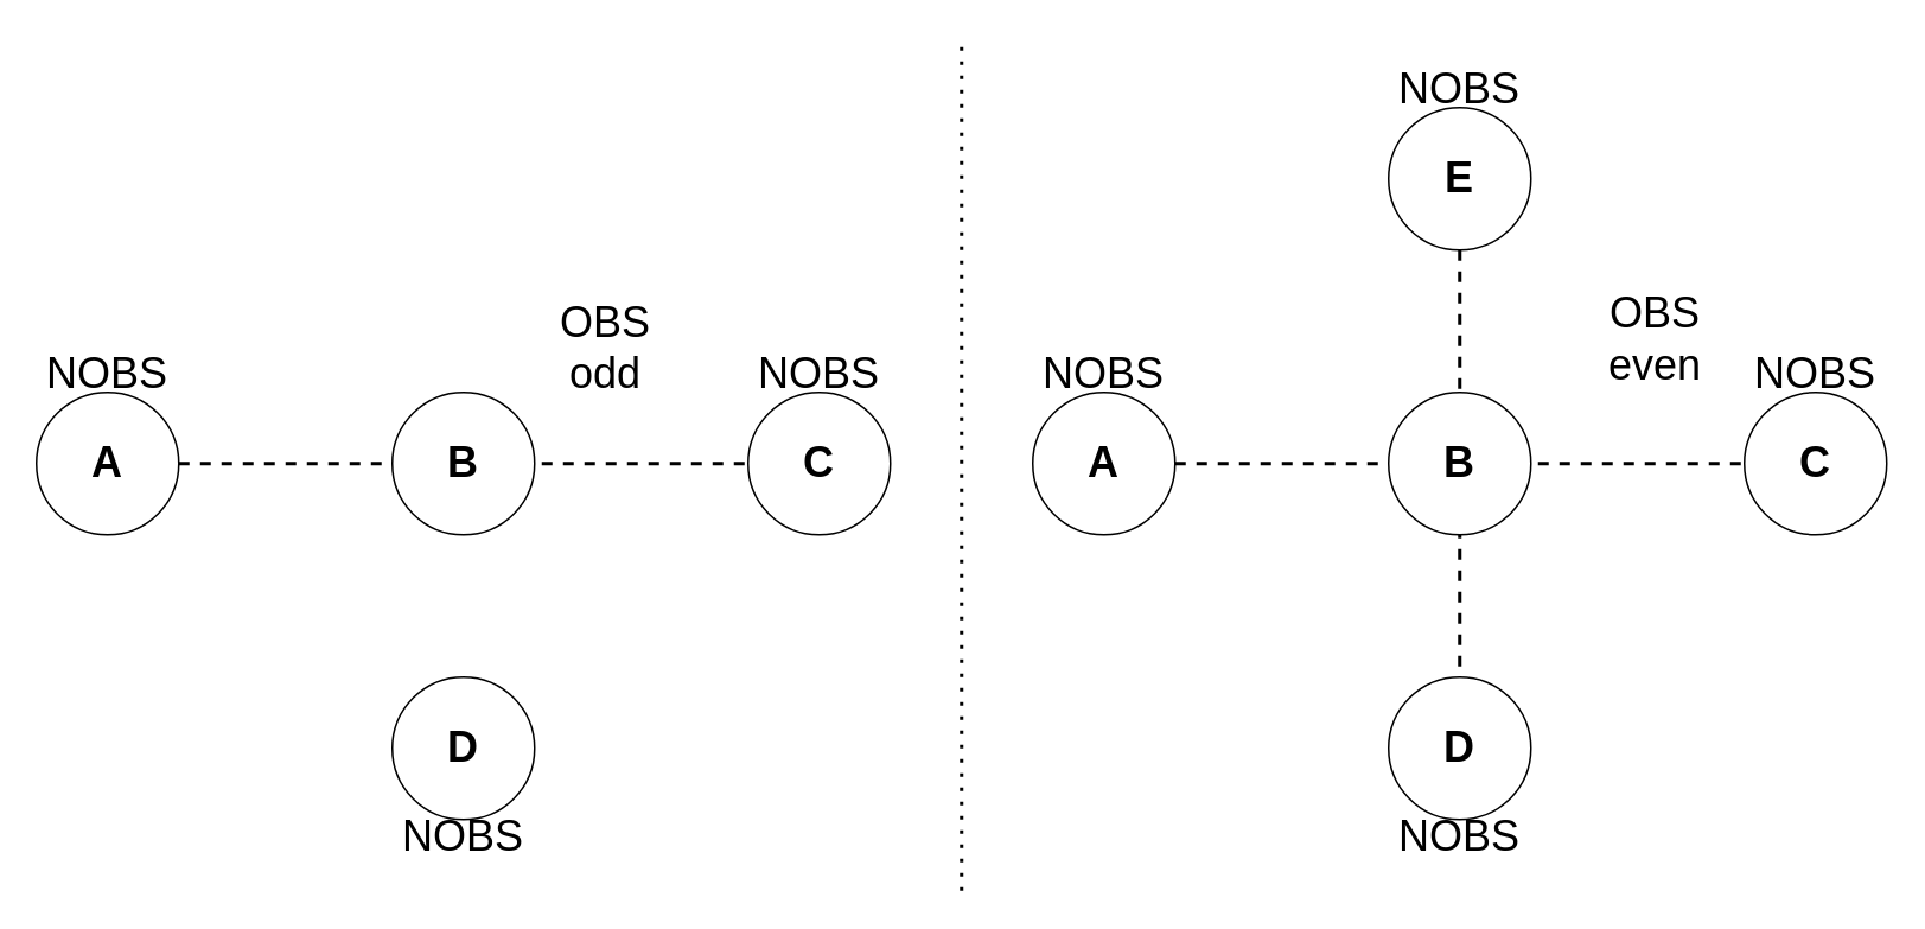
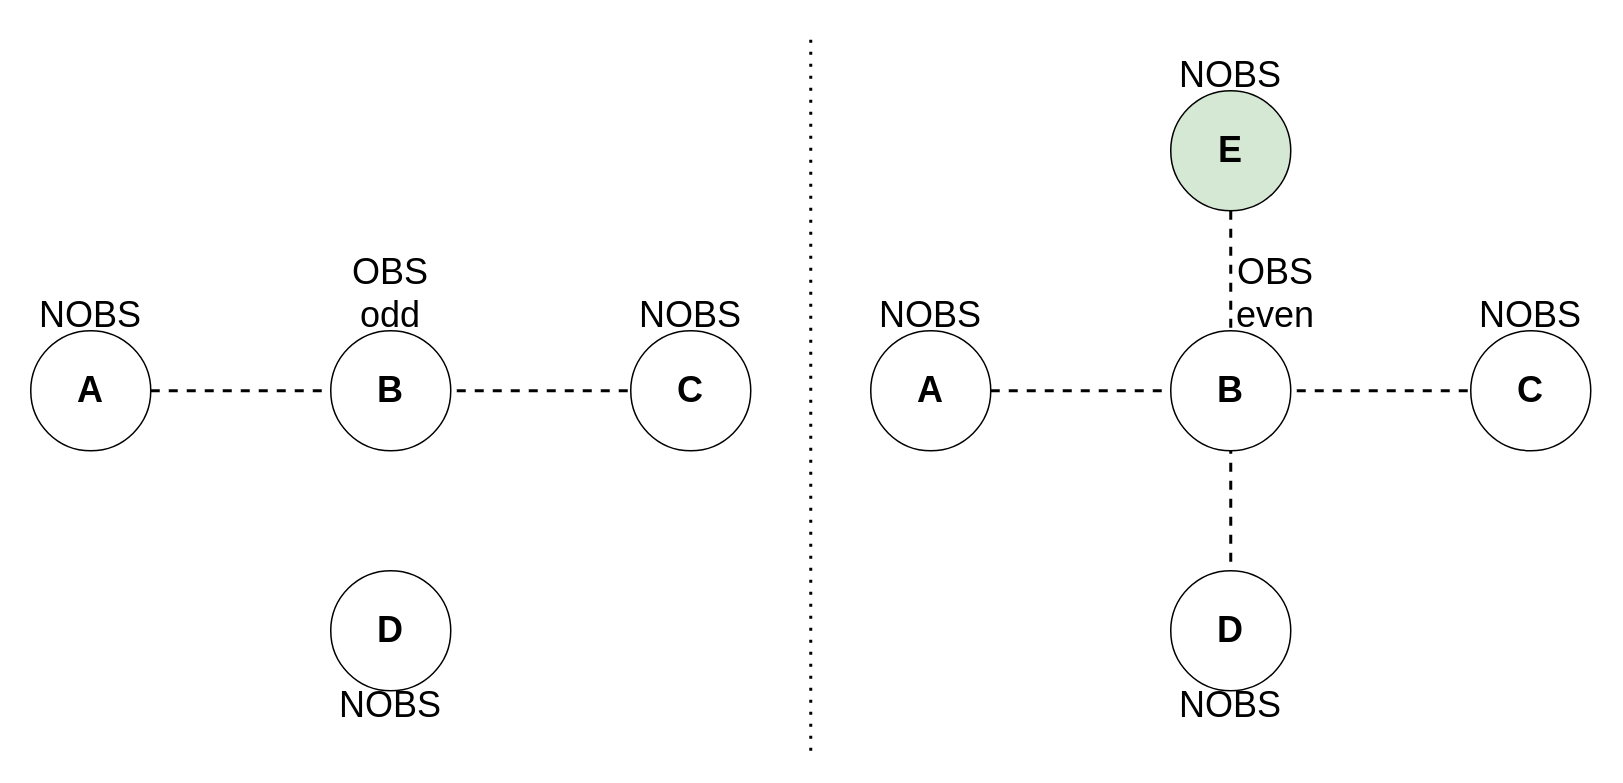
  <mxCell id="0" />
  <mxCell id="1" parent="0" />
  <mxCell id="2" style="edgeStyle=orthogonalEdgeStyle;rounded=0;orthogonalLoop=1;jettySize=auto;html=1;exitX=1;exitY=0.5;exitDx=0;exitDy=0;entryX=0;entryY=0.5;entryDx=0;entryDy=0;fontSize=24;dashed=1;endArrow=none;endFill=0;strokeWidth=2;" edge="1" parent="1" source="3" target="4"><mxGeometry relative="1" as="geometry" /></mxCell>
  <mxCell id="3" value="A" style="ellipse;whiteSpace=wrap;html=1;aspect=fixed;fontStyle=1;fontSize=24;" vertex="1" parent="1"><mxGeometry x="20" y="220" width="80" height="80" as="geometry" /></mxCell>
  <mxCell id="4" value="C" style="ellipse;whiteSpace=wrap;html=1;aspect=fixed;fontStyle=1;fontSize=24;" vertex="1" parent="1"><mxGeometry x="420" y="220" width="80" height="80" as="geometry" /></mxCell>
  <mxCell id="5" value="D" style="ellipse;whiteSpace=wrap;html=1;aspect=fixed;fontStyle=1;fontSize=24;" vertex="1" parent="1"><mxGeometry x="220" y="380" width="80" height="80" as="geometry" /></mxCell>
  <mxCell id="6" value="B" style="ellipse;whiteSpace=wrap;html=1;aspect=fixed;fontStyle=1;fontSize=24;" vertex="1" parent="1"><mxGeometry x="220" y="220" width="80" height="80" as="geometry" /></mxCell>
  <mxCell id="7" value="NOBS" style="text;html=1;strokeColor=none;fillColor=none;align=center;verticalAlign=middle;whiteSpace=wrap;rounded=0;fontSize=24;" vertex="1" parent="1"><mxGeometry x="40" y="200" width="40" height="20" as="geometry" /></mxCell>
  <mxCell id="8" value="NOBS" style="text;html=1;strokeColor=none;fillColor=none;align=center;verticalAlign=middle;whiteSpace=wrap;rounded=0;fontSize=24;" vertex="1" parent="1"><mxGeometry x="440" y="200" width="40" height="20" as="geometry" /></mxCell>
  <mxCell id="9" value="NOBS" style="text;html=1;strokeColor=none;fillColor=none;align=center;verticalAlign=middle;whiteSpace=wrap;rounded=0;fontSize=24;" vertex="1" parent="1"><mxGeometry x="240" y="460" width="40" height="20" as="geometry" /></mxCell>
- <mxCell id="10" value="OBS&lt;br&gt;odd" style="text;html=1;strokeColor=none;fillColor=none;align=center;verticalAlign=middle;whiteSpace=wrap;rounded=0;fontSize=24;" vertex="1" parent="1"><mxGeometry x="320" y="170" width="40" height="50" as="geometry" /></mxCell>
+ <mxCell id="10" value="OBS&lt;br&gt;odd" style="text;html=1;strokeColor=none;fillColor=none;align=center;verticalAlign=middle;whiteSpace=wrap;rounded=0;fontSize=24;" vertex="1" parent="1"><mxGeometry x="240" y="170" width="40" height="50" as="geometry" /></mxCell>
  <mxCell id="11" style="edgeStyle=orthogonalEdgeStyle;rounded=0;orthogonalLoop=1;jettySize=auto;html=1;exitX=1;exitY=0.5;exitDx=0;exitDy=0;entryX=0;entryY=0.5;entryDx=0;entryDy=0;fontSize=24;dashed=1;endArrow=none;endFill=0;strokeWidth=2;" edge="1" parent="1" source="12" target="13"><mxGeometry relative="1" as="geometry" /></mxCell>
  <mxCell id="12" value="A" style="ellipse;whiteSpace=wrap;html=1;aspect=fixed;fontStyle=1;fontSize=24;" vertex="1" parent="1"><mxGeometry x="580" y="220" width="80" height="80" as="geometry" /></mxCell>
  <mxCell id="13" value="C" style="ellipse;whiteSpace=wrap;html=1;aspect=fixed;fontStyle=1;fontSize=24;" vertex="1" parent="1"><mxGeometry x="980" y="220" width="80" height="80" as="geometry" /></mxCell>
  <mxCell id="14" value="D" style="ellipse;whiteSpace=wrap;html=1;aspect=fixed;fontStyle=1;fontSize=24;" vertex="1" parent="1"><mxGeometry x="780" y="380" width="80" height="80" as="geometry" /></mxCell>
  <mxCell id="15" value="NOBS" style="text;html=1;strokeColor=none;fillColor=none;align=center;verticalAlign=middle;whiteSpace=wrap;rounded=0;fontSize=24;" vertex="1" parent="1"><mxGeometry x="600" y="200" width="40" height="20" as="geometry" /></mxCell>
  <mxCell id="16" value="NOBS" style="text;html=1;strokeColor=none;fillColor=none;align=center;verticalAlign=middle;whiteSpace=wrap;rounded=0;fontSize=24;" vertex="1" parent="1"><mxGeometry x="1000" y="200" width="40" height="20" as="geometry" /></mxCell>
  <mxCell id="17" value="NOBS" style="text;html=1;strokeColor=none;fillColor=none;align=center;verticalAlign=middle;whiteSpace=wrap;rounded=0;fontSize=24;" vertex="1" parent="1"><mxGeometry x="800" y="460" width="40" height="20" as="geometry" /></mxCell>
  <mxCell id="18" style="edgeStyle=orthogonalEdgeStyle;rounded=0;orthogonalLoop=1;jettySize=auto;html=1;exitX=0.5;exitY=1;exitDx=0;exitDy=0;entryX=0.5;entryY=0;entryDx=0;entryDy=0;dashed=1;endArrow=none;endFill=0;strokeWidth=2;fontSize=24;" edge="1" parent="1" source="19" target="14"><mxGeometry relative="1" as="geometry" /></mxCell>
- <mxCell id="19" value="E" style="ellipse;whiteSpace=wrap;html=1;aspect=fixed;fontStyle=1;fontSize=24;" vertex="1" parent="1"><mxGeometry x="780" width="80" height="80" as="geometry" y="60" /></mxCell>
+ <mxCell id="19" value="E" style="ellipse;whiteSpace=wrap;html=1;aspect=fixed;fontStyle=1;fontSize=24;fillColor=#d5e8d4;" vertex="1" parent="1"><mxGeometry x="780" width="80" height="80" as="geometry" y="60" /></mxCell>
  <mxCell id="20" value="NOBS" style="text;html=1;strokeColor=none;fillColor=none;align=center;verticalAlign=middle;whiteSpace=wrap;rounded=0;fontSize=24;" vertex="1" parent="1"><mxGeometry x="800" y="40" width="40" height="20" as="geometry" /></mxCell>
  <mxCell id="21" value="B" style="ellipse;whiteSpace=wrap;html=1;aspect=fixed;fontStyle=1;fontSize=24;" vertex="1" parent="1"><mxGeometry x="780" y="220" width="80" height="80" as="geometry" /></mxCell>
  <mxCell id="22" value="" style="endArrow=none;dashed=1;html=1;dashPattern=1 3;strokeWidth=2;fontSize=24;" edge="1" parent="1"><mxGeometry width="50" height="50" relative="1" as="geometry"><mxPoint x="540" y="500" as="sourcePoint" /><mxPoint x="540" y="20" as="targetPoint" /></mxGeometry></mxCell>
- <mxCell id="23" value="OBS&lt;br&gt;even" style="text;html=1;strokeColor=none;fillColor=none;align=center;verticalAlign=middle;whiteSpace=wrap;rounded=0;fontSize=24;" vertex="1" parent="1"><mxGeometry x="910" y="165" width="40" height="50" as="geometry" /></mxCell>
+ <mxCell id="23" value="OBS&lt;br&gt;even" style="text;html=1;strokeColor=none;fillColor=none;align=center;verticalAlign=middle;whiteSpace=wrap;rounded=0;fontSize=24;" vertex="1" parent="1"><mxGeometry x="830" y="170" width="40" height="50" as="geometry" /></mxCell>
